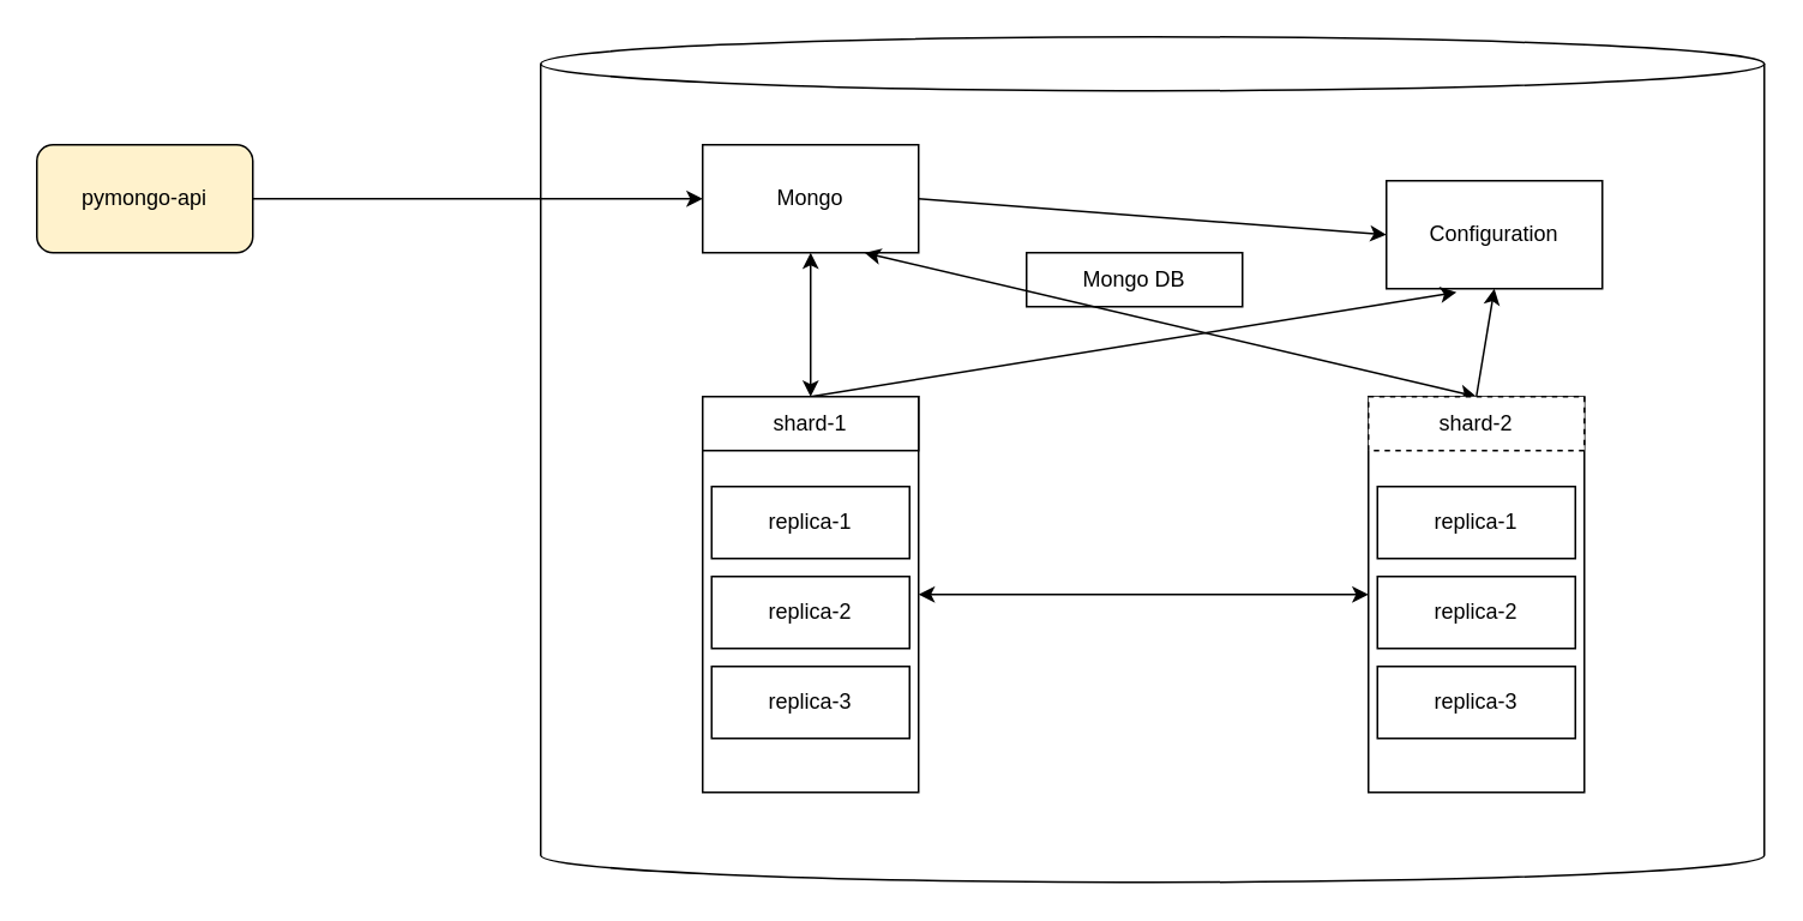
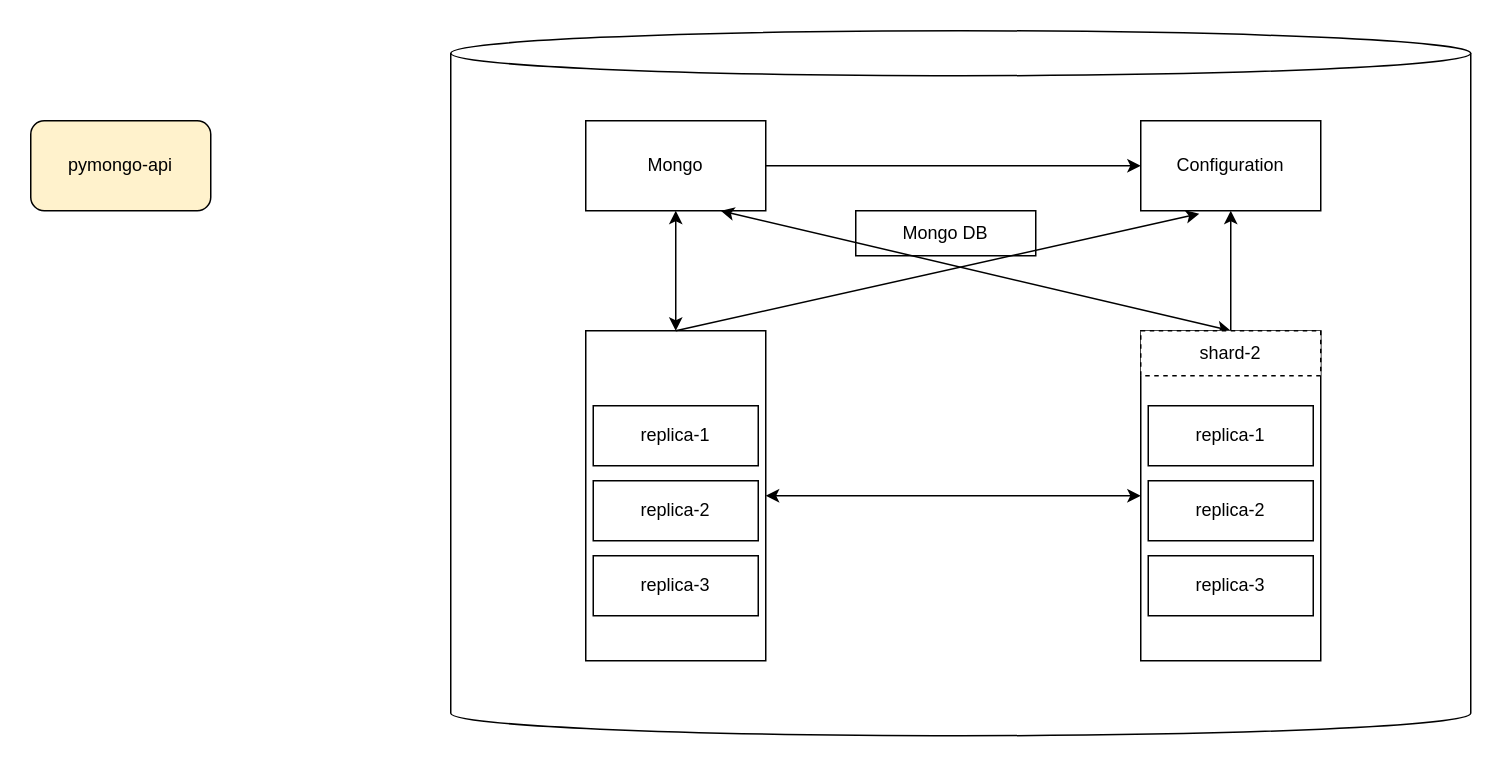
  <mxCell id="0" />
  <mxCell id="1" parent="0" />
  <mxCell id="2" value="" style="shape=cylinder3;whiteSpace=wrap;html=1;boundedLbl=1;backgroundOutline=1;size=15;" parent="1" vertex="1"><mxGeometry x="300" y="20" width="680" height="470" as="geometry" /></mxCell>
  <mxCell id="3" value="pymongo-api" style="rounded=1;whiteSpace=wrap;html=1;fillColor=#fff2cc;" parent="1" vertex="1"><mxGeometry x="20" y="80" width="120" height="60" as="geometry" /></mxCell>
- <mxCell id="4" style="edgeStyle=orthogonalEdgeStyle;rounded=0;orthogonalLoop=1;jettySize=auto;html=1;exitX=1;exitY=0.5;exitDx=0;exitDy=0;" parent="1" source="3" target="8" edge="1"><mxGeometry relative="1" as="geometry"><Array as="points"><mxPoint x="170" y="110" /></Array></mxGeometry></mxCell>
  <mxCell id="5" value="Mongo DB" style="rounded=0;whiteSpace=wrap;html=1;" parent="1" vertex="1"><mxGeometry x="570" y="140" width="120" height="30" as="geometry" /></mxCell>
  <mxCell id="6" value="" style="rounded=0;whiteSpace=wrap;html=1;" parent="1" vertex="1"><mxGeometry x="390" y="220" width="120" height="220" as="geometry" /></mxCell>
  <mxCell id="7" value="" style="rounded=0;whiteSpace=wrap;html=1;" parent="1" vertex="1"><mxGeometry x="760" y="220" width="120" height="220" as="geometry" /></mxCell>
  <mxCell id="8" value="Mongo" style="rounded=0;whiteSpace=wrap;html=1;" parent="1" vertex="1"><mxGeometry x="390" y="80" width="120" height="60" as="geometry" /></mxCell>
- <mxCell id="9" value="Configuration" style="rounded=0;whiteSpace=wrap;html=1;" parent="1" vertex="1"><mxGeometry x="770" y="100" width="120" height="60" as="geometry" /></mxCell>
+ <mxCell id="9" value="Configuration" style="rounded=0;whiteSpace=wrap;html=1;" parent="1" vertex="1"><mxGeometry x="760" y="80" width="120" height="60" as="geometry" /></mxCell>
  <mxCell id="10" value="" style="endArrow=classic;html=1;rounded=0;exitX=1;exitY=0.5;exitDx=0;exitDy=0;entryX=0;entryY=0.5;entryDx=0;entryDy=0;" parent="1" source="8" target="9" edge="1"><mxGeometry width="50" height="50" relative="1" as="geometry"><mxPoint x="530" y="90" as="sourcePoint" /><mxPoint x="580" y="40" as="targetPoint" /></mxGeometry></mxCell>
  <mxCell id="11" value="" style="endArrow=classic;html=1;rounded=0;exitX=0.5;exitY=0;exitDx=0;exitDy=0;entryX=0.5;entryY=1;entryDx=0;entryDy=0;" parent="1" source="7" target="9" edge="1"><mxGeometry width="50" height="50" relative="1" as="geometry"><mxPoint x="530" y="90" as="sourcePoint" /><mxPoint x="580" y="40" as="targetPoint" /></mxGeometry></mxCell>
  <mxCell id="12" value="" style="endArrow=classic;html=1;rounded=0;exitX=0.5;exitY=0;exitDx=0;exitDy=0;entryX=0.325;entryY=1.033;entryDx=0;entryDy=0;entryPerimeter=0;" parent="1" source="6" target="9" edge="1"><mxGeometry width="50" height="50" relative="1" as="geometry"><mxPoint x="530" y="90" as="sourcePoint" /><mxPoint x="580" y="40" as="targetPoint" /></mxGeometry></mxCell>
  <mxCell id="13" value="" style="endArrow=classic;startArrow=classic;html=1;rounded=0;exitX=1;exitY=0.5;exitDx=0;exitDy=0;entryX=0;entryY=0.5;entryDx=0;entryDy=0;" parent="1" source="6" target="7" edge="1"><mxGeometry width="50" height="50" relative="1" as="geometry"><mxPoint x="530" y="90" as="sourcePoint" /><mxPoint x="580" y="40" as="targetPoint" /></mxGeometry></mxCell>
  <mxCell id="14" value="" style="endArrow=classic;startArrow=classic;html=1;rounded=0;exitX=0.5;exitY=1;exitDx=0;exitDy=0;" parent="1" source="8" target="6" edge="1"><mxGeometry width="50" height="50" relative="1" as="geometry"><mxPoint x="530" y="90" as="sourcePoint" /><mxPoint x="580" y="40" as="targetPoint" /></mxGeometry></mxCell>
  <mxCell id="15" value="" style="endArrow=classic;startArrow=classic;html=1;rounded=0;entryX=0.5;entryY=0;entryDx=0;entryDy=0;exitX=0.75;exitY=1;exitDx=0;exitDy=0;" parent="1" source="8" target="7" edge="1"><mxGeometry width="50" height="50" relative="1" as="geometry"><mxPoint x="530" y="90" as="sourcePoint" /><mxPoint x="580" y="40" as="targetPoint" /></mxGeometry></mxCell>
- <mxCell id="16" value="shard-1" style="rounded=0;whiteSpace=wrap;html=1;" vertex="1" parent="1"><mxGeometry x="390" y="220" width="120" height="30" as="geometry" /></mxCell>
  <mxCell id="17" value="shard-2" style="rounded=0;whiteSpace=wrap;html=1;dashed=1;" vertex="1" parent="1"><mxGeometry x="760" y="220" width="120" height="30" as="geometry" /></mxCell>
  <mxCell id="18" value="replica-1" style="rounded=0;whiteSpace=wrap;html=1;" vertex="1" parent="1"><mxGeometry x="395" y="270" width="110" height="40" as="geometry" /></mxCell>
  <mxCell id="19" value="replica-2" style="rounded=0;whiteSpace=wrap;html=1;" vertex="1" parent="1"><mxGeometry x="395" y="320" width="110" height="40" as="geometry" /></mxCell>
  <mxCell id="20" value="replica-3" style="rounded=0;whiteSpace=wrap;html=1;" vertex="1" parent="1"><mxGeometry x="395" y="370" width="110" height="40" as="geometry" /></mxCell>
  <mxCell id="21" value="replica-1" style="rounded=0;whiteSpace=wrap;html=1;" vertex="1" parent="1"><mxGeometry x="765" y="270" width="110" height="40" as="geometry" /></mxCell>
  <mxCell id="22" value="replica-2" style="rounded=0;whiteSpace=wrap;html=1;" vertex="1" parent="1"><mxGeometry x="765" y="320" width="110" height="40" as="geometry" /></mxCell>
  <mxCell id="23" value="replica-3" style="rounded=0;whiteSpace=wrap;html=1;" vertex="1" parent="1"><mxGeometry x="765" y="370" width="110" height="40" as="geometry" /></mxCell>
